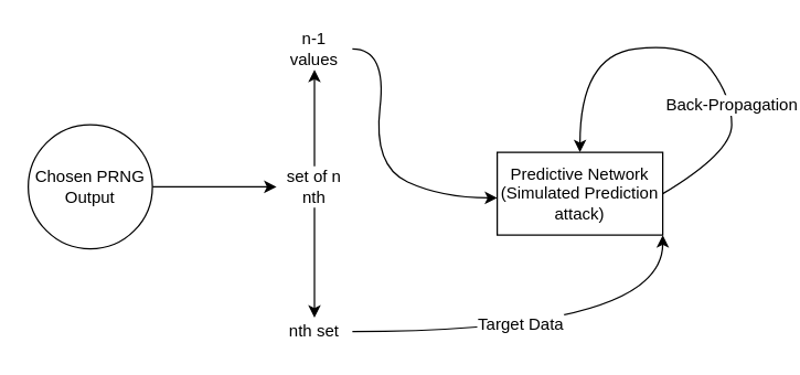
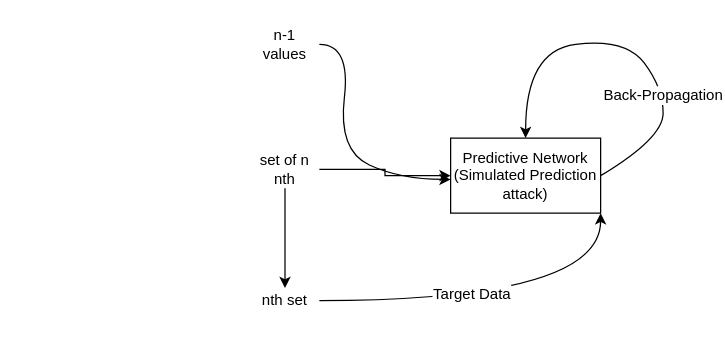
  <mxCell id="0" />
  <mxCell id="1" parent="0" />
  <mxCell id="2" value="&lt;div&gt;Predictive Network&lt;/div&gt;&lt;div&gt;(Simulated Prediction attack)&lt;/div&gt;" style="rounded=0;whiteSpace=wrap;html=1;" vertex="1" parent="1"><mxGeometry x="360" y="110" width="120" height="60" as="geometry" /></mxCell>
- <mxCell id="3" value="" style="edgeStyle=orthogonalEdgeStyle;rounded=0;orthogonalLoop=1;jettySize=auto;html=1;entryX=0.5;entryY=1;entryDx=0;entryDy=0;" edge="1" parent="1" source="5" target="6"><mxGeometry relative="1" as="geometry"><mxPoint x="227.5" y="40" as="targetPoint" /></mxGeometry></mxCell>
+ <mxCell id="3" value="" style="edgeStyle=orthogonalEdgeStyle;rounded=0;orthogonalLoop=1;jettySize=auto;html=1;" edge="1" parent="1" source="5" target="2"><mxGeometry relative="1" as="geometry"><mxPoint x="227.5" y="40" as="targetPoint" /></mxGeometry></mxCell>
  <mxCell id="4" value="" style="edgeStyle=orthogonalEdgeStyle;rounded=0;orthogonalLoop=1;jettySize=auto;html=1;" edge="1" parent="1" source="5" target="7"><mxGeometry relative="1" as="geometry" /></mxCell>
  <mxCell id="5" value="set of n nth" style="text;html=1;strokeColor=none;fillColor=none;align=center;verticalAlign=middle;whiteSpace=wrap;rounded=0;" vertex="1" parent="1"><mxGeometry x="200" y="120" width="55" height="30" as="geometry" /></mxCell>
  <mxCell id="6" value="n-1 values" style="text;html=1;strokeColor=none;fillColor=none;align=center;verticalAlign=middle;whiteSpace=wrap;rounded=0;" vertex="1" parent="1"><mxGeometry x="200" y="20" width="55" height="30" as="geometry" /></mxCell>
  <mxCell id="7" value="nth set" style="text;html=1;strokeColor=none;fillColor=none;align=center;verticalAlign=middle;whiteSpace=wrap;rounded=0;" vertex="1" parent="1"><mxGeometry x="200" y="230" width="55" height="20" as="geometry" /></mxCell>
- <mxCell id="8" value="" style="edgeStyle=orthogonalEdgeStyle;rounded=0;orthogonalLoop=1;jettySize=auto;html=1;" edge="1" parent="1" source="9" target="5"><mxGeometry relative="1" as="geometry"><mxPoint x="100" y="145" as="targetPoint" /><Array as="points"><mxPoint x="70" y="135" /><mxPoint x="70" y="135" /></Array></mxGeometry></mxCell>
- <mxCell id="9" value="Chosen PRNG Output" style="ellipse;whiteSpace=wrap;html=1;" vertex="1" parent="1"><mxGeometry x="20" y="90" width="90" height="90" as="geometry" /></mxCell>
  <mxCell id="10" value="" style="curved=1;endArrow=classic;html=1;exitX=1;exitY=0.5;exitDx=0;exitDy=0;entryX=1;entryY=1;entryDx=0;entryDy=0;" edge="1" parent="1" source="7" target="2"><mxGeometry width="50" height="50" relative="1" as="geometry"><mxPoint x="290" y="230" as="sourcePoint" /><mxPoint x="340" y="180" as="targetPoint" /><Array as="points"><mxPoint x="480" y="240" /></Array></mxGeometry></mxCell>
  <mxCell id="11" value="Target Data" style="text;html=1;align=center;verticalAlign=middle;resizable=0;points=[];labelBackgroundColor=#ffffff;" vertex="1" connectable="0" parent="10"><mxGeometry x="-0.183" y="6" relative="1" as="geometry"><mxPoint as="offset" /></mxGeometry></mxCell>
  <mxCell id="12" value="" style="curved=1;endArrow=classic;html=1;exitX=1;exitY=0.5;exitDx=0;exitDy=0;" edge="1" parent="1" source="6"><mxGeometry width="50" height="50" relative="1" as="geometry"><mxPoint x="290" y="90" as="sourcePoint" /><mxPoint x="360" y="143" as="targetPoint" /><Array as="points"><mxPoint x="280" y="35" /><mxPoint x="270" y="120" /><mxPoint x="320" y="143" /></Array></mxGeometry></mxCell>
  <mxCell id="13" value="" style="curved=1;endArrow=classic;html=1;exitX=1;exitY=0.5;exitDx=0;exitDy=0;entryX=0.5;entryY=0;entryDx=0;entryDy=0;" edge="1" parent="1" source="2" target="2"><mxGeometry width="50" height="50" relative="1" as="geometry"><mxPoint x="510" y="150" as="sourcePoint" /><mxPoint x="560" y="100" as="targetPoint" /><Array as="points"><mxPoint x="530" y="110" /><mxPoint x="530" y="70" /><mxPoint x="500" y="30" /><mxPoint x="420" y="40" /></Array></mxGeometry></mxCell>
  <mxCell id="14" value="Back-Propagation" style="text;html=1;align=center;verticalAlign=middle;resizable=0;points=[];labelBackgroundColor=#ffffff;" vertex="1" connectable="0" parent="13"><mxGeometry x="0.114" y="5" relative="1" as="geometry"><mxPoint x="47.71" y="38.42" as="offset" /></mxGeometry></mxCell>
